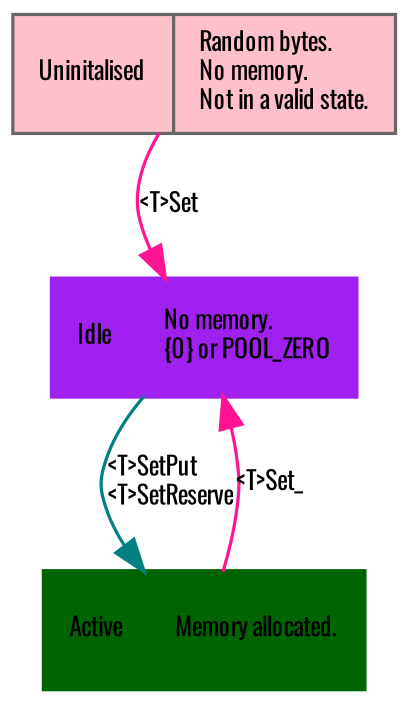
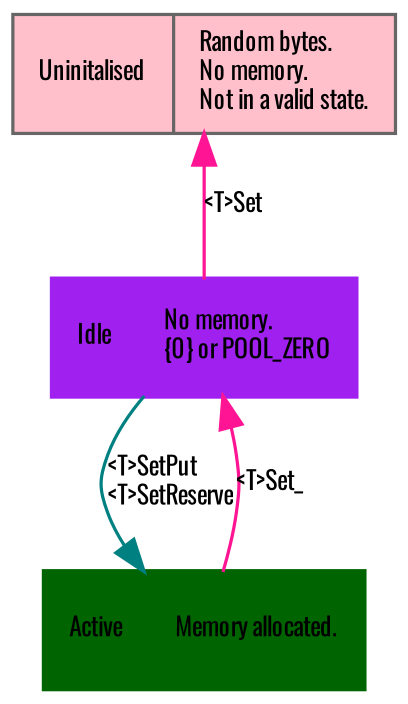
  digraph {
    fontname=Oswald
    fontsize=8
    node [fontname=Oswald fontsize=8 shape=record style=filled]
    edge [fontname=Oswald fontsize=8 color=deeppink]
    n1 [fillcolor=pink label="Uninitalised|Random bytes.\lNo memory.\lNot in a valid state.\l" color=gray40]
    n2 [label="Idle|No memory.\l\{0\} or POOL_ZERO\l" color=purple]
    n3 [label="Active|Memory allocated.\n" color=darkgreen]
-   n1 -> n2 [label="<T>Set"]
+   n2 -> n1 [label="<T>Set"]
    n2 -> n3 [label="<T>SetPut\l<T>SetReserve" color=teal]
    n3 -> n2 [label="<T>Set_"]
  }
